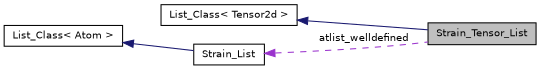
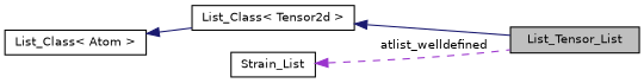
  digraph {
    rankdir=LR
    node [color=black fillcolor=white fontname=Helvetica fontsize=10 shape=record style=filled]
    edge [color=midnightblue dir=back fontname=Helvetica fontsize=10 labelfontname=Helvetica labelfontsize=10 style=solid]
-   n1 [fillcolor=grey75 fontcolor=black height=0.2 label=Strain_Tensor_List width=0.4]
+   n1 [fillcolor=grey75 fontcolor=black height=0.2 label=List_Tensor_List width=0.4]
    n2 [height=0.2 label="List_Class\< Tensor2d \>" width=0.4]
    n3 [height=0.2 label=Strain_List width=0.4]
    n4 [height=0.2 label="List_Class\< Atom \>" width=0.4]
    n2 -> n1
    n3 -> n1 [color=darkorchid3 label=" atlist_welldefined" style=dashed]
-   n4 -> n3
+   n4 -> n2
  }
